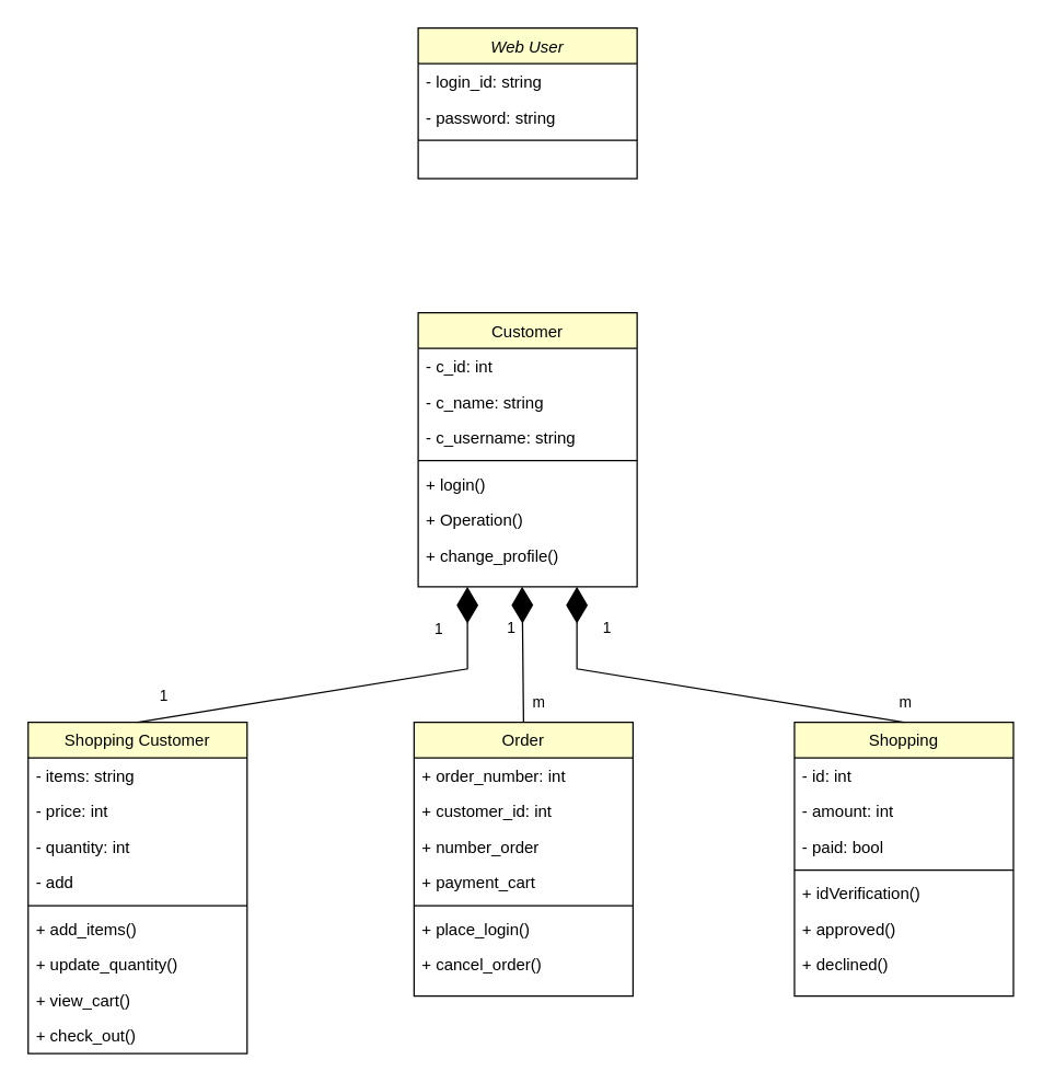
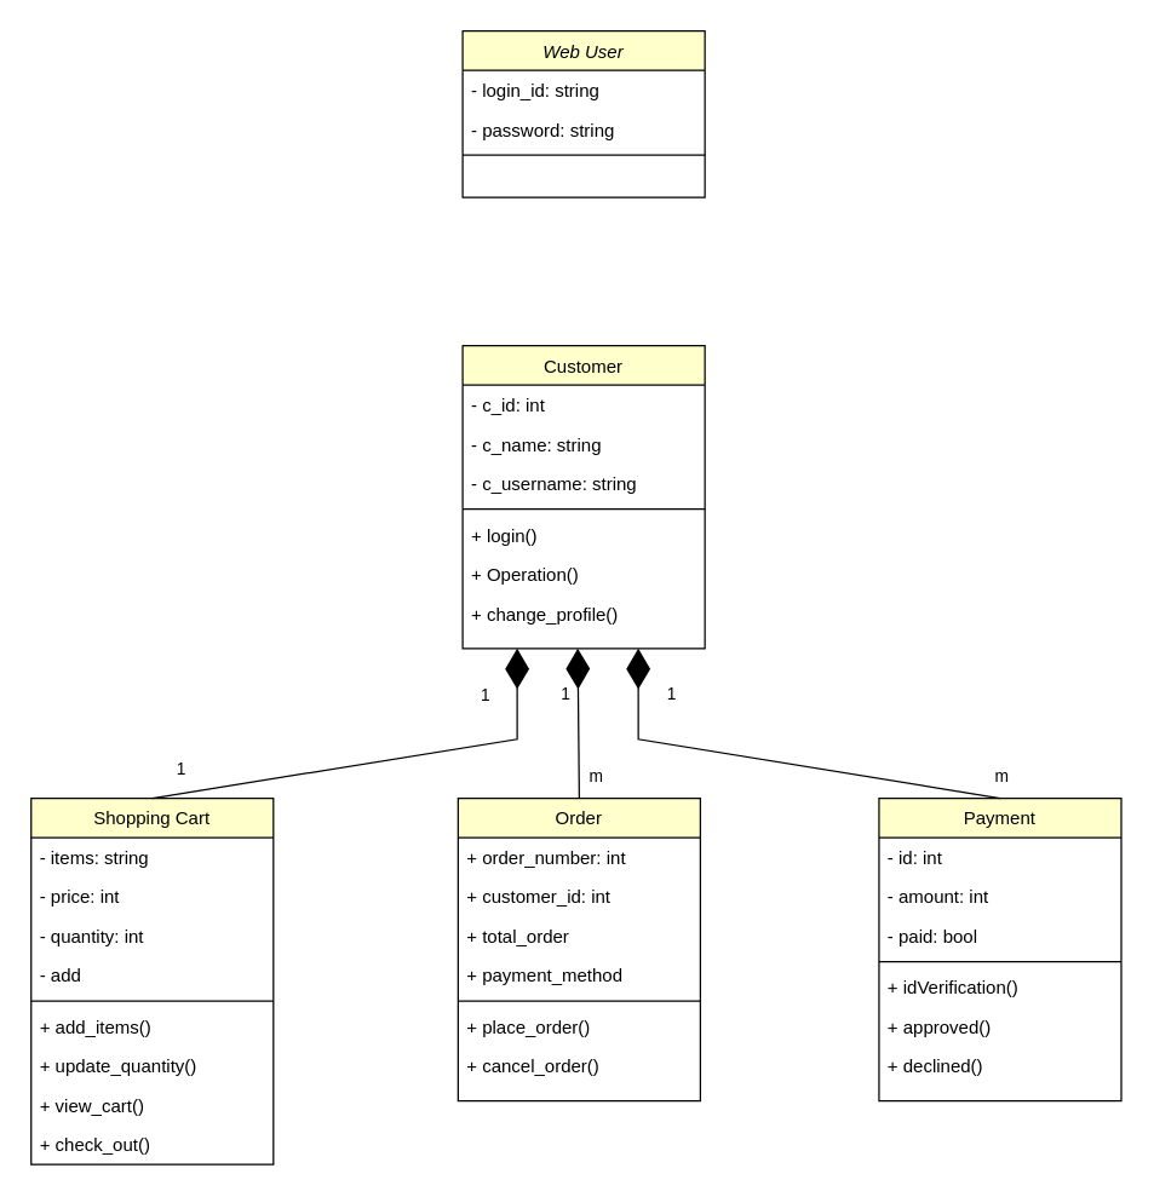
  <mxCell id="0" />
  <mxCell id="1" parent="0" />
  <mxCell id="2" value="Web User" style="swimlane;fontStyle=2;align=center;verticalAlign=top;childLayout=stackLayout;horizontal=1;startSize=26;horizontalStack=0;resizeParent=1;resizeLast=0;collapsible=1;marginBottom=0;rounded=0;shadow=0;strokeWidth=1;fillColor=#FFFFCC;" parent="1" vertex="1"><mxGeometry x="305" y="20" width="160" height="110" as="geometry"><mxRectangle x="230" y="140" width="160" height="26" as="alternateBounds" /></mxGeometry></mxCell>
  <mxCell id="3" value="- login_id: string" style="text;align=left;verticalAlign=top;spacingLeft=4;spacingRight=4;overflow=hidden;rotatable=0;points=[[0,0.5],[1,0.5]];portConstraint=eastwest;" parent="2" vertex="1"><mxGeometry y="26" width="160" height="26" as="geometry" /></mxCell>
  <mxCell id="4" value="- password: string" style="text;align=left;verticalAlign=top;spacingLeft=4;spacingRight=4;overflow=hidden;rotatable=0;points=[[0,0.5],[1,0.5]];portConstraint=eastwest;rounded=0;shadow=0;html=0;" parent="2" vertex="1"><mxGeometry y="52" width="160" height="26" as="geometry" /></mxCell>
  <mxCell id="5" value="" style="line;html=1;strokeWidth=1;align=left;verticalAlign=middle;spacingTop=-1;spacingLeft=3;spacingRight=3;rotatable=0;labelPosition=right;points=[];portConstraint=eastwest;" parent="2" vertex="1"><mxGeometry y="78" width="160" height="8" as="geometry" /></mxCell>
- <mxCell id="6" value="Shopping Customer" style="swimlane;fontStyle=0;align=center;verticalAlign=top;childLayout=stackLayout;horizontal=1;startSize=26;horizontalStack=0;resizeParent=1;resizeLast=0;collapsible=1;marginBottom=0;rounded=0;shadow=0;strokeWidth=1;fillColor=#FFFFCC;" parent="1" vertex="1"><mxGeometry x="20" y="527" width="160" height="242" as="geometry"><mxRectangle x="550" y="140" width="160" height="26" as="alternateBounds" /></mxGeometry></mxCell>
+ <mxCell id="6" value="Shopping Cart" style="swimlane;fontStyle=0;align=center;verticalAlign=top;childLayout=stackLayout;horizontal=1;startSize=26;horizontalStack=0;resizeParent=1;resizeLast=0;collapsible=1;marginBottom=0;rounded=0;shadow=0;strokeWidth=1;fillColor=#FFFFCC;" parent="1" vertex="1"><mxGeometry x="20" y="527" width="160" height="242" as="geometry"><mxRectangle x="550" y="140" width="160" height="26" as="alternateBounds" /></mxGeometry></mxCell>
  <mxCell id="7" value="- items: string" style="text;align=left;verticalAlign=top;spacingLeft=4;spacingRight=4;overflow=hidden;rotatable=0;points=[[0,0.5],[1,0.5]];portConstraint=eastwest;" parent="6" vertex="1"><mxGeometry y="26" width="160" height="26" as="geometry" /></mxCell>
  <mxCell id="8" value="- price: int" style="text;align=left;verticalAlign=top;spacingLeft=4;spacingRight=4;overflow=hidden;rotatable=0;points=[[0,0.5],[1,0.5]];portConstraint=eastwest;rounded=0;shadow=0;html=0;" parent="6" vertex="1"><mxGeometry y="52" width="160" height="26" as="geometry" /></mxCell>
  <mxCell id="9" value="- quantity: int" style="text;align=left;verticalAlign=top;spacingLeft=4;spacingRight=4;overflow=hidden;rotatable=0;points=[[0,0.5],[1,0.5]];portConstraint=eastwest;rounded=0;shadow=0;html=0;" parent="6" vertex="1"><mxGeometry y="78" width="160" height="26" as="geometry" /></mxCell>
  <mxCell id="10" value="- add" style="text;align=left;verticalAlign=top;spacingLeft=4;spacingRight=4;overflow=hidden;rotatable=0;points=[[0,0.5],[1,0.5]];portConstraint=eastwest;rounded=0;shadow=0;html=0;" parent="6" vertex="1"><mxGeometry y="104" width="160" height="26" as="geometry" /></mxCell>
  <mxCell id="11" value="" style="line;html=1;strokeWidth=1;align=left;verticalAlign=middle;spacingTop=-1;spacingLeft=3;spacingRight=3;rotatable=0;labelPosition=right;points=[];portConstraint=eastwest;" parent="6" vertex="1"><mxGeometry y="130" width="160" height="8" as="geometry" /></mxCell>
  <mxCell id="12" value="+ add_items()" style="text;align=left;verticalAlign=top;spacingLeft=4;spacingRight=4;overflow=hidden;rotatable=0;points=[[0,0.5],[1,0.5]];portConstraint=eastwest;rounded=0;shadow=0;html=0;" parent="6" vertex="1"><mxGeometry y="138" width="160" height="26" as="geometry" /></mxCell>
  <mxCell id="13" value="+ update_quantity()" style="text;align=left;verticalAlign=top;spacingLeft=4;spacingRight=4;overflow=hidden;rotatable=0;points=[[0,0.5],[1,0.5]];portConstraint=eastwest;" parent="6" vertex="1"><mxGeometry y="164" width="160" height="26" as="geometry" /></mxCell>
  <mxCell id="14" value="+ view_cart()" style="text;align=left;verticalAlign=top;spacingLeft=4;spacingRight=4;overflow=hidden;rotatable=0;points=[[0,0.5],[1,0.5]];portConstraint=eastwest;" parent="6" vertex="1"><mxGeometry y="190" width="160" height="26" as="geometry" /></mxCell>
  <mxCell id="15" value="+ check_out()" style="text;align=left;verticalAlign=top;spacingLeft=4;spacingRight=4;overflow=hidden;rotatable=0;points=[[0,0.5],[1,0.5]];portConstraint=eastwest;" vertex="1" parent="6"><mxGeometry y="216" width="160" height="26" as="geometry" /></mxCell>
  <mxCell id="16" value="Order" style="swimlane;fontStyle=0;align=center;verticalAlign=top;childLayout=stackLayout;horizontal=1;startSize=26;horizontalStack=0;resizeParent=1;resizeLast=0;collapsible=1;marginBottom=0;rounded=0;shadow=0;strokeWidth=1;fillColor=#FFFFCC;" vertex="1" parent="1"><mxGeometry x="302" y="527" width="160" height="200" as="geometry"><mxRectangle x="550" y="140" width="160" height="26" as="alternateBounds" /></mxGeometry></mxCell>
  <mxCell id="17" value="+ order_number: int" style="text;align=left;verticalAlign=top;spacingLeft=4;spacingRight=4;overflow=hidden;rotatable=0;points=[[0,0.5],[1,0.5]];portConstraint=eastwest;" vertex="1" parent="16"><mxGeometry y="26" width="160" height="26" as="geometry" /></mxCell>
  <mxCell id="18" value="+ customer_id: int" style="text;align=left;verticalAlign=top;spacingLeft=4;spacingRight=4;overflow=hidden;rotatable=0;points=[[0,0.5],[1,0.5]];portConstraint=eastwest;rounded=0;shadow=0;html=0;" vertex="1" parent="16"><mxGeometry y="52" width="160" height="26" as="geometry" /></mxCell>
- <mxCell id="19" value="+ number_order" style="text;align=left;verticalAlign=top;spacingLeft=4;spacingRight=4;overflow=hidden;rotatable=0;points=[[0,0.5],[1,0.5]];portConstraint=eastwest;rounded=0;shadow=0;html=0;" vertex="1" parent="16"><mxGeometry y="78" width="160" height="26" as="geometry" /></mxCell>
- <mxCell id="20" value="+ payment_cart" style="text;align=left;verticalAlign=top;spacingLeft=4;spacingRight=4;overflow=hidden;rotatable=0;points=[[0,0.5],[1,0.5]];portConstraint=eastwest;rounded=0;shadow=0;html=0;" vertex="1" parent="16"><mxGeometry y="104" width="160" height="26" as="geometry" /></mxCell>
+ <mxCell id="19" value="+ total_order" style="text;align=left;verticalAlign=top;spacingLeft=4;spacingRight=4;overflow=hidden;rotatable=0;points=[[0,0.5],[1,0.5]];portConstraint=eastwest;rounded=0;shadow=0;html=0;" vertex="1" parent="16"><mxGeometry y="78" width="160" height="26" as="geometry" /></mxCell>
+ <mxCell id="20" value="+ payment_method" style="text;align=left;verticalAlign=top;spacingLeft=4;spacingRight=4;overflow=hidden;rotatable=0;points=[[0,0.5],[1,0.5]];portConstraint=eastwest;rounded=0;shadow=0;html=0;" vertex="1" parent="16"><mxGeometry y="104" width="160" height="26" as="geometry" /></mxCell>
  <mxCell id="21" value="" style="line;html=1;strokeWidth=1;align=left;verticalAlign=middle;spacingTop=-1;spacingLeft=3;spacingRight=3;rotatable=0;labelPosition=right;points=[];portConstraint=eastwest;" vertex="1" parent="16"><mxGeometry y="130" width="160" height="8" as="geometry" /></mxCell>
- <mxCell id="22" value="+ place_login()" style="text;align=left;verticalAlign=top;spacingLeft=4;spacingRight=4;overflow=hidden;rotatable=0;points=[[0,0.5],[1,0.5]];portConstraint=eastwest;rounded=0;shadow=0;html=0;" vertex="1" parent="16"><mxGeometry y="138" width="160" height="26" as="geometry" /></mxCell>
+ <mxCell id="22" value="+ place_order()" style="text;align=left;verticalAlign=top;spacingLeft=4;spacingRight=4;overflow=hidden;rotatable=0;points=[[0,0.5],[1,0.5]];portConstraint=eastwest;rounded=0;shadow=0;html=0;" vertex="1" parent="16"><mxGeometry y="138" width="160" height="26" as="geometry" /></mxCell>
  <mxCell id="23" value="+ cancel_order()" style="text;align=left;verticalAlign=top;spacingLeft=4;spacingRight=4;overflow=hidden;rotatable=0;points=[[0,0.5],[1,0.5]];portConstraint=eastwest;" vertex="1" parent="16"><mxGeometry y="164" width="160" height="26" as="geometry" /></mxCell>
  <mxCell id="24" value="Customer" style="swimlane;fontStyle=0;align=center;verticalAlign=top;childLayout=stackLayout;horizontal=1;startSize=26;horizontalStack=0;resizeParent=1;resizeLast=0;collapsible=1;marginBottom=0;rounded=0;shadow=0;strokeWidth=1;fillColor=#FFFFCC;" vertex="1" parent="1"><mxGeometry x="305" y="228" width="160" height="200" as="geometry"><mxRectangle x="550" y="140" width="160" height="26" as="alternateBounds" /></mxGeometry></mxCell>
  <mxCell id="25" value="- c_id: int" style="text;align=left;verticalAlign=top;spacingLeft=4;spacingRight=4;overflow=hidden;rotatable=0;points=[[0,0.5],[1,0.5]];portConstraint=eastwest;" vertex="1" parent="24"><mxGeometry y="26" width="160" height="26" as="geometry" /></mxCell>
  <mxCell id="26" value="- c_name: string" style="text;align=left;verticalAlign=top;spacingLeft=4;spacingRight=4;overflow=hidden;rotatable=0;points=[[0,0.5],[1,0.5]];portConstraint=eastwest;rounded=0;shadow=0;html=0;" vertex="1" parent="24"><mxGeometry y="52" width="160" height="26" as="geometry" /></mxCell>
  <mxCell id="27" value="- c_username: string" style="text;align=left;verticalAlign=top;spacingLeft=4;spacingRight=4;overflow=hidden;rotatable=0;points=[[0,0.5],[1,0.5]];portConstraint=eastwest;rounded=0;shadow=0;html=0;" vertex="1" parent="24"><mxGeometry y="78" width="160" height="26" as="geometry" /></mxCell>
  <mxCell id="28" value="" style="line;html=1;strokeWidth=1;align=left;verticalAlign=middle;spacingTop=-1;spacingLeft=3;spacingRight=3;rotatable=0;labelPosition=right;points=[];portConstraint=eastwest;" vertex="1" parent="24"><mxGeometry y="104" width="160" height="8" as="geometry" /></mxCell>
  <mxCell id="29" value="+ login()" style="text;align=left;verticalAlign=top;spacingLeft=4;spacingRight=4;overflow=hidden;rotatable=0;points=[[0,0.5],[1,0.5]];portConstraint=eastwest;rounded=0;shadow=0;html=0;" vertex="1" parent="24"><mxGeometry y="112" width="160" height="26" as="geometry" /></mxCell>
  <mxCell id="30" value="+ Operation()" style="text;align=left;verticalAlign=top;spacingLeft=4;spacingRight=4;overflow=hidden;rotatable=0;points=[[0,0.5],[1,0.5]];portConstraint=eastwest;" vertex="1" parent="24"><mxGeometry y="138" width="160" height="26" as="geometry" /></mxCell>
  <mxCell id="31" value="+ change_profile()" style="text;align=left;verticalAlign=top;spacingLeft=4;spacingRight=4;overflow=hidden;rotatable=0;points=[[0,0.5],[1,0.5]];portConstraint=eastwest;" vertex="1" parent="24"><mxGeometry y="164" width="160" height="26" as="geometry" /></mxCell>
- <mxCell id="32" value="Shopping" style="swimlane;fontStyle=0;align=center;verticalAlign=top;childLayout=stackLayout;horizontal=1;startSize=26;horizontalStack=0;resizeParent=1;resizeLast=0;collapsible=1;marginBottom=0;rounded=0;shadow=0;strokeWidth=1;fillColor=#FFFFCC;" vertex="1" parent="1"><mxGeometry x="580" y="527" width="160" height="200" as="geometry"><mxRectangle x="550" y="140" width="160" height="26" as="alternateBounds" /></mxGeometry></mxCell>
+ <mxCell id="32" value="Payment" style="swimlane;fontStyle=0;align=center;verticalAlign=top;childLayout=stackLayout;horizontal=1;startSize=26;horizontalStack=0;resizeParent=1;resizeLast=0;collapsible=1;marginBottom=0;rounded=0;shadow=0;strokeWidth=1;fillColor=#FFFFCC;" vertex="1" parent="1"><mxGeometry x="580" y="527" width="160" height="200" as="geometry"><mxRectangle x="550" y="140" width="160" height="26" as="alternateBounds" /></mxGeometry></mxCell>
  <mxCell id="33" value="- id: int" style="text;align=left;verticalAlign=top;spacingLeft=4;spacingRight=4;overflow=hidden;rotatable=0;points=[[0,0.5],[1,0.5]];portConstraint=eastwest;" vertex="1" parent="32"><mxGeometry y="26" width="160" height="26" as="geometry" /></mxCell>
  <mxCell id="34" value="- amount: int" style="text;align=left;verticalAlign=top;spacingLeft=4;spacingRight=4;overflow=hidden;rotatable=0;points=[[0,0.5],[1,0.5]];portConstraint=eastwest;rounded=0;shadow=0;html=0;" vertex="1" parent="32"><mxGeometry y="52" width="160" height="26" as="geometry" /></mxCell>
  <mxCell id="35" value="- paid: bool" style="text;align=left;verticalAlign=top;spacingLeft=4;spacingRight=4;overflow=hidden;rotatable=0;points=[[0,0.5],[1,0.5]];portConstraint=eastwest;rounded=0;shadow=0;html=0;" vertex="1" parent="32"><mxGeometry y="78" width="160" height="26" as="geometry" /></mxCell>
  <mxCell id="36" value="" style="line;html=1;strokeWidth=1;align=left;verticalAlign=middle;spacingTop=-1;spacingLeft=3;spacingRight=3;rotatable=0;labelPosition=right;points=[];portConstraint=eastwest;" vertex="1" parent="32"><mxGeometry y="104" width="160" height="8" as="geometry" /></mxCell>
  <mxCell id="37" value="+ idVerification()" style="text;align=left;verticalAlign=top;spacingLeft=4;spacingRight=4;overflow=hidden;rotatable=0;points=[[0,0.5],[1,0.5]];portConstraint=eastwest;rounded=0;shadow=0;html=0;" vertex="1" parent="32"><mxGeometry y="112" width="160" height="26" as="geometry" /></mxCell>
  <mxCell id="38" value="+ approved()" style="text;align=left;verticalAlign=top;spacingLeft=4;spacingRight=4;overflow=hidden;rotatable=0;points=[[0,0.5],[1,0.5]];portConstraint=eastwest;" vertex="1" parent="32"><mxGeometry y="138" width="160" height="26" as="geometry" /></mxCell>
  <mxCell id="39" value="+ declined()" style="text;align=left;verticalAlign=top;spacingLeft=4;spacingRight=4;overflow=hidden;rotatable=0;points=[[0,0.5],[1,0.5]];portConstraint=eastwest;" vertex="1" parent="32"><mxGeometry y="164" width="160" height="26" as="geometry" /></mxCell>
  <mxCell id="40" value="1" style="endArrow=diamondThin;endFill=1;endSize=24;html=1;rounded=0;entryX=0.25;entryY=1;entryDx=0;entryDy=0;exitX=0.5;exitY=0;exitDx=0;exitDy=0;" edge="1" parent="1" source="6"><mxGeometry x="-0.857" y="16" width="160" relative="1" as="geometry"><mxPoint x="559" y="418" as="sourcePoint" /><mxPoint x="341" y="428" as="targetPoint" /><Array as="points"><mxPoint x="341" y="488" /></Array><mxPoint as="offset" /></mxGeometry></mxCell>
  <mxCell id="41" value="1" style="edgeLabel;html=1;align=center;verticalAlign=middle;resizable=0;points=[];" vertex="1" connectable="0" parent="40"><mxGeometry x="0.719" relative="1" as="geometry"><mxPoint x="-22" y="-13" as="offset" /></mxGeometry></mxCell>
  <mxCell id="42" value="1" style="endArrow=diamondThin;endFill=1;endSize=24;html=1;rounded=0;entryX=0.5;entryY=1;entryDx=0;entryDy=0;exitX=0.5;exitY=0;exitDx=0;exitDy=0;" edge="1" parent="1" source="16"><mxGeometry x="0.396" y="8" width="160" relative="1" as="geometry"><mxPoint x="559" y="418" as="sourcePoint" /><mxPoint x="381" y="428" as="targetPoint" /><mxPoint as="offset" /></mxGeometry></mxCell>
  <mxCell id="43" value="m" style="edgeLabel;html=1;align=center;verticalAlign=middle;resizable=0;points=[];" vertex="1" connectable="0" parent="42"><mxGeometry x="-0.492" y="-1" relative="1" as="geometry"><mxPoint x="10" y="11" as="offset" /></mxGeometry></mxCell>
  <mxCell id="44" value="1" style="endArrow=diamondThin;endFill=1;endSize=24;html=1;rounded=0;entryX=0.75;entryY=1;entryDx=0;entryDy=0;exitX=0.5;exitY=0;exitDx=0;exitDy=0;" edge="1" parent="1" source="32"><mxGeometry x="0.801" y="-22" width="160" relative="1" as="geometry"><mxPoint x="559" y="418" as="sourcePoint" /><mxPoint x="421" y="428" as="targetPoint" /><Array as="points"><mxPoint x="421" y="488" /></Array><mxPoint as="offset" /></mxGeometry></mxCell>
  <mxCell id="45" value="m" style="edgeLabel;html=1;align=center;verticalAlign=middle;resizable=0;points=[];" vertex="1" connectable="0" parent="44"><mxGeometry x="-0.779" y="-1" relative="1" as="geometry"><mxPoint x="33" y="-8" as="offset" /></mxGeometry></mxCell>
